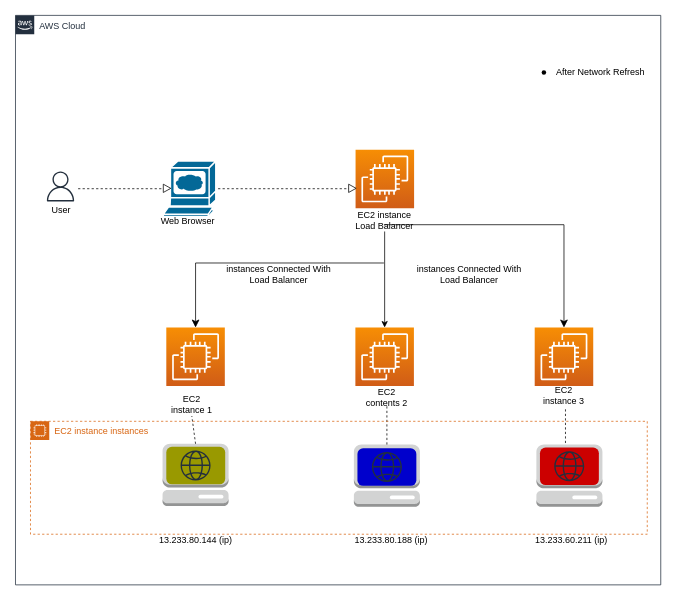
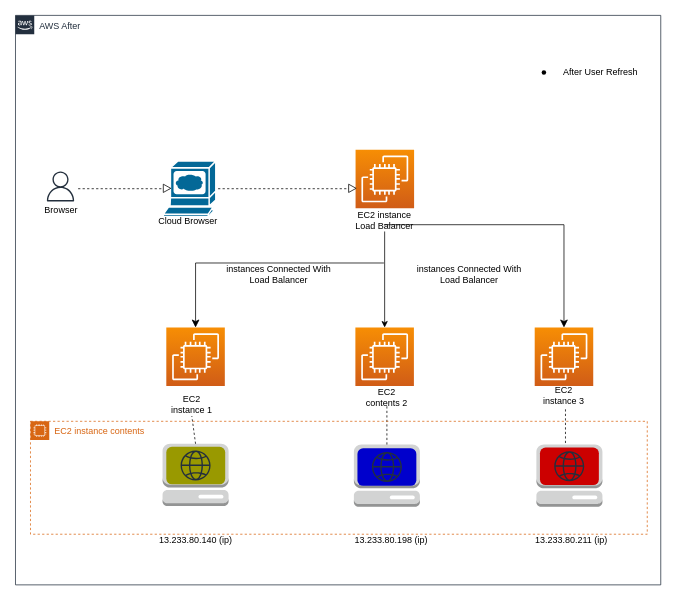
  <mxCell id="0" />
  <mxCell id="1" parent="0" />
- <mxCell id="2" value="AWS Cloud" style="points=[[0,0],[0.25,0],[0.5,0],[0.75,0],[1,0],[1,0.25],[1,0.5],[1,0.75],[1,1],[0.75,1],[0.5,1],[0.25,1],[0,1],[0,0.75],[0,0.5],[0,0.25]];outlineConnect=0;gradientColor=none;html=1;whiteSpace=wrap;fontSize=12;fontStyle=0;container=1;pointerEvents=0;collapsible=0;recursiveResize=0;shape=mxgraph.aws4.group;grIcon=mxgraph.aws4.group_aws_cloud_alt;strokeColor=#232F3E;fillColor=none;verticalAlign=top;align=left;spacingLeft=30;fontColor=#232F3E;dashed=0;" parent="1" vertex="1"><mxGeometry x="20" y="20" width="860" height="759" as="geometry" /></mxCell>
+ <mxCell id="2" value="AWS After" style="points=[[0,0],[0.25,0],[0.5,0],[0.75,0],[1,0],[1,0.25],[1,0.5],[1,0.75],[1,1],[0.75,1],[0.5,1],[0.25,1],[0,1],[0,0.75],[0,0.5],[0,0.25]];outlineConnect=0;gradientColor=none;html=1;whiteSpace=wrap;fontSize=12;fontStyle=0;container=1;pointerEvents=0;collapsible=0;recursiveResize=0;shape=mxgraph.aws4.group;grIcon=mxgraph.aws4.group_aws_cloud_alt;strokeColor=#232F3E;fillColor=none;verticalAlign=top;align=left;spacingLeft=30;fontColor=#232F3E;dashed=0;" parent="1" vertex="1"><mxGeometry x="20" y="20" width="860" height="759" as="geometry" /></mxCell>
  <mxCell id="3" value="" style="outlineConnect=0;dashed=0;verticalLabelPosition=bottom;verticalAlign=top;align=center;html=1;shape=mxgraph.aws3.management_console;fillColor=#D2D3D3;gradientColor=none;" parent="2" vertex="1"><mxGeometry x="196" y="571" width="88" height="83" as="geometry" /></mxCell>
  <mxCell id="4" value="" style="sketch=0;points=[[0,0,0],[0.25,0,0],[0.5,0,0],[0.75,0,0],[1,0,0],[0,1,0],[0.25,1,0],[0.5,1,0],[0.75,1,0],[1,1,0],[0,0.25,0],[0,0.5,0],[0,0.75,0],[1,0.25,0],[1,0.5,0],[1,0.75,0]];outlineConnect=0;fontColor=#232F3E;gradientColor=#F78E04;gradientDirection=north;fillColor=#D05C17;strokeColor=#ffffff;dashed=0;verticalLabelPosition=bottom;verticalAlign=top;align=center;html=1;fontSize=12;fontStyle=0;aspect=fixed;shape=mxgraph.aws4.resourceIcon;resIcon=mxgraph.aws4.ec2;" parent="2" vertex="1"><mxGeometry x="453.25" y="179" width="78" height="78" as="geometry" /></mxCell>
  <mxCell id="5" value="" style="sketch=0;points=[[0,0,0],[0.25,0,0],[0.5,0,0],[0.75,0,0],[1,0,0],[0,1,0],[0.25,1,0],[0.5,1,0],[0.75,1,0],[1,1,0],[0,0.25,0],[0,0.5,0],[0,0.75,0],[1,0.25,0],[1,0.5,0],[1,0.75,0]];outlineConnect=0;fontColor=#232F3E;gradientColor=#F78E04;gradientDirection=north;fillColor=#D05C17;strokeColor=#ffffff;dashed=0;verticalLabelPosition=bottom;verticalAlign=top;align=center;html=1;fontSize=12;fontStyle=0;aspect=fixed;shape=mxgraph.aws4.resourceIcon;resIcon=mxgraph.aws4.ec2;" parent="2" vertex="1"><mxGeometry x="201" y="416" width="78" height="78" as="geometry" /></mxCell>
  <mxCell id="6" value="" style="sketch=0;points=[[0,0,0],[0.25,0,0],[0.5,0,0],[0.75,0,0],[1,0,0],[0,1,0],[0.25,1,0],[0.5,1,0],[0.75,1,0],[1,1,0],[0,0.25,0],[0,0.5,0],[0,0.75,0],[1,0.25,0],[1,0.5,0],[1,0.75,0]];outlineConnect=0;fontColor=#232F3E;gradientColor=#F78E04;gradientDirection=north;fillColor=#D05C17;strokeColor=#ffffff;dashed=0;verticalLabelPosition=bottom;verticalAlign=top;align=center;html=1;fontSize=12;fontStyle=0;aspect=fixed;shape=mxgraph.aws4.resourceIcon;resIcon=mxgraph.aws4.ec2;" parent="2" vertex="1"><mxGeometry x="692" y="416" width="78" height="78" as="geometry" /></mxCell>
  <mxCell id="7" value="" style="sketch=0;points=[[0,0,0],[0.25,0,0],[0.5,0,0],[0.75,0,0],[1,0,0],[0,1,0],[0.25,1,0],[0.5,1,0],[0.75,1,0],[1,1,0],[0,0.25,0],[0,0.5,0],[0,0.75,0],[1,0.25,0],[1,0.5,0],[1,0.75,0]];outlineConnect=0;fontColor=#232F3E;gradientColor=#F78E04;gradientDirection=north;fillColor=#D05C17;strokeColor=#ffffff;dashed=0;verticalLabelPosition=bottom;verticalAlign=top;align=center;html=1;fontSize=12;fontStyle=0;aspect=fixed;shape=mxgraph.aws4.resourceIcon;resIcon=mxgraph.aws4.ec2;" parent="2" vertex="1"><mxGeometry x="453" y="416" width="78" height="78" as="geometry" /></mxCell>
  <mxCell id="8" value="" style="edgeStyle=segmentEdgeStyle;endArrow=classic;html=1;curved=0;rounded=0;endSize=8;startSize=8;entryX=0.5;entryY=0;entryDx=0;entryDy=0;entryPerimeter=0;" parent="2" target="5" edge="1"><mxGeometry width="50" height="50" relative="1" as="geometry"><mxPoint x="491" y="330" as="sourcePoint" /><mxPoint x="240" y="410" as="targetPoint" /><Array as="points"><mxPoint x="240" y="330" /></Array></mxGeometry></mxCell>
  <mxCell id="9" value="EC2 instance Load Balancer" style="text;strokeColor=none;align=center;fillColor=none;html=1;verticalAlign=middle;whiteSpace=wrap;rounded=0;" parent="2" vertex="1"><mxGeometry x="447" y="258" width="90" height="30" as="geometry" /></mxCell>
  <mxCell id="10" value="" style="endArrow=classic;html=1;rounded=0;entryX=0.5;entryY=0;entryDx=0;entryDy=0;entryPerimeter=0;exitX=0.5;exitY=1;exitDx=0;exitDy=0;" parent="2" source="9" target="7" edge="1"><mxGeometry width="50" height="50" relative="1" as="geometry"><mxPoint x="501" y="329" as="sourcePoint" /><mxPoint x="551" y="279" as="targetPoint" /></mxGeometry></mxCell>
  <mxCell id="11" value="EC2 instance 1" style="text;strokeColor=none;align=center;fillColor=none;html=1;verticalAlign=middle;whiteSpace=wrap;rounded=0;" parent="2" vertex="1"><mxGeometry x="205" y="504" width="60" height="30" as="geometry" /></mxCell>
  <mxCell id="12" value="EC2 contents 2" style="text;strokeColor=none;align=center;fillColor=none;html=1;verticalAlign=middle;whiteSpace=wrap;rounded=0;" parent="2" vertex="1"><mxGeometry x="465" y="494" width="60" height="30" as="geometry" /></mxCell>
  <mxCell id="13" value="EC2 instance 3" style="text;strokeColor=none;align=center;fillColor=none;html=1;verticalAlign=middle;whiteSpace=wrap;rounded=0;" parent="2" vertex="1"><mxGeometry x="701" y="492" width="60" height="30" as="geometry" /></mxCell>
  <mxCell id="14" value="" style="endArrow=none;dashed=1;html=1;rounded=0;exitX=0.5;exitY=0;exitDx=0;exitDy=0;exitPerimeter=0;entryX=0.5;entryY=1;entryDx=0;entryDy=0;" parent="2" source="3" target="11" edge="1"><mxGeometry width="50" height="50" relative="1" as="geometry"><mxPoint x="239.5" y="539" as="sourcePoint" /><mxPoint x="240" y="530" as="targetPoint" /><Array as="points" /></mxGeometry></mxCell>
  <mxCell id="15" value="" style="rounded=1;whiteSpace=wrap;html=1;strokeWidth=2;fillWeight=4;hachureGap=8;hachureAngle=45;fillColor=#999900;strokeColor=none;" parent="2" vertex="1"><mxGeometry x="201" y="575" width="78.5" height="50" as="geometry" /></mxCell>
  <mxCell id="16" value="" style="outlineConnect=0;dashed=0;verticalLabelPosition=bottom;verticalAlign=top;align=center;html=1;shape=mxgraph.aws3.management_console;fillColor=#D2D3D3;gradientColor=none;" parent="2" vertex="1"><mxGeometry x="451" y="572" width="88" height="83" as="geometry" /></mxCell>
  <mxCell id="17" value="" style="outlineConnect=0;dashed=0;verticalLabelPosition=bottom;verticalAlign=top;align=center;html=1;shape=mxgraph.aws3.management_console;fillColor=#D2D3D3;gradientColor=none;" parent="2" vertex="1"><mxGeometry x="694.25" y="572" width="88" height="83" as="geometry" /></mxCell>
  <mxCell id="18" value="" style="rounded=1;whiteSpace=wrap;html=1;strokeWidth=2;fillWeight=4;hachureGap=8;hachureAngle=45;fillColor=#0000CC;strokeColor=none;" parent="2" vertex="1"><mxGeometry x="455.75" y="577" width="78.5" height="50" as="geometry" /></mxCell>
  <mxCell id="19" value="" style="rounded=1;whiteSpace=wrap;html=1;strokeWidth=2;fillWeight=4;hachureGap=8;hachureAngle=45;fillColor=#CC0000;strokeColor=none;" parent="2" vertex="1"><mxGeometry x="699" y="576" width="78.5" height="50" as="geometry" /></mxCell>
  <mxCell id="20" value="" style="endArrow=none;dashed=1;html=1;rounded=0;exitX=0.5;exitY=0;exitDx=0;exitDy=0;exitPerimeter=0;" parent="2" source="16" edge="1"><mxGeometry width="50" height="50" relative="1" as="geometry"><mxPoint x="490" y="572" as="sourcePoint" /><mxPoint x="495" y="520" as="targetPoint" /><Array as="points" /></mxGeometry></mxCell>
  <mxCell id="21" value="" style="endArrow=none;dashed=1;html=1;rounded=0;entryX=0.5;entryY=1;entryDx=0;entryDy=0;" parent="2" edge="1"><mxGeometry width="50" height="50" relative="1" as="geometry"><mxPoint x="733" y="570" as="sourcePoint" /><mxPoint x="733" y="522" as="targetPoint" /><Array as="points" /></mxGeometry></mxCell>
  <mxCell id="22" value="" style="sketch=0;outlineConnect=0;fontColor=#232F3E;gradientColor=none;fillColor=#232F3D;strokeColor=none;dashed=0;verticalLabelPosition=bottom;verticalAlign=top;align=center;html=1;fontSize=12;fontStyle=0;aspect=fixed;pointerEvents=1;shape=mxgraph.aws4.globe;" parent="2" vertex="1"><mxGeometry x="475" y="582" width="40" height="40" as="geometry" /></mxCell>
  <mxCell id="23" value="" style="sketch=0;outlineConnect=0;fontColor=#232F3E;gradientColor=none;fillColor=#232F3D;strokeColor=none;dashed=0;verticalLabelPosition=bottom;verticalAlign=top;align=center;html=1;fontSize=12;fontStyle=0;aspect=fixed;pointerEvents=1;shape=mxgraph.aws4.globe;" parent="2" vertex="1"><mxGeometry x="220" y="580" width="40" height="40" as="geometry" /></mxCell>
  <mxCell id="24" value="" style="sketch=0;outlineConnect=0;fontColor=#232F3E;gradientColor=none;fillColor=#232F3D;strokeColor=none;dashed=0;verticalLabelPosition=bottom;verticalAlign=top;align=center;html=1;fontSize=12;fontStyle=0;aspect=fixed;pointerEvents=1;shape=mxgraph.aws4.globe;" parent="2" vertex="1"><mxGeometry x="718" y="581" width="40" height="40" as="geometry" /></mxCell>
  <mxCell id="25" value="" style="endArrow=none;dashed=1;html=1;rounded=0;shadow=0;anchorPointDirection=1;snapToPoint=0;" parent="2" edge="1"><mxGeometry width="50" height="50" relative="1" as="geometry"><mxPoint x="270" y="231" as="sourcePoint" /><mxPoint x="450" y="231" as="targetPoint" /><Array as="points" /></mxGeometry></mxCell>
  <mxCell id="26" style="edgeStyle=orthogonalEdgeStyle;rounded=0;orthogonalLoop=1;jettySize=auto;html=1;exitX=0.135;exitY=0.5;exitDx=0;exitDy=0;exitPerimeter=0;entryX=1.105;entryY=0.575;entryDx=0;entryDy=0;entryPerimeter=0;endArrow=none;endFill=0;dashed=1;" parent="2" source="27" target="35" edge="1"><mxGeometry relative="1" as="geometry" /></mxCell>
  <mxCell id="27" value="" style="shape=mxgraph.cisco.computers_and_peripherals.web_browser;html=1;pointerEvents=1;dashed=0;fillColor=#036897;strokeColor=#ffffff;strokeWidth=2;verticalLabelPosition=bottom;verticalAlign=top;align=center;outlineConnect=0;" parent="2" vertex="1"><mxGeometry x="197" y="194" width="70" height="74" as="geometry" /></mxCell>
- <mxCell id="28" value="Web Browser" style="text;strokeColor=none;align=center;fillColor=none;html=1;verticalAlign=middle;whiteSpace=wrap;rounded=0;" parent="2" vertex="1"><mxGeometry x="175" y="260" width="110" height="30" as="geometry" /></mxCell>
- <mxCell id="29" value="13.233.60.211 (ip)" style="text;strokeColor=none;align=center;fillColor=none;html=1;verticalAlign=middle;whiteSpace=wrap;rounded=0;" parent="2" vertex="1"><mxGeometry x="685" y="685" width="112" height="30" as="geometry" /></mxCell>
- <mxCell id="30" value="After Network Refresh" style="text;strokeColor=none;align=center;fillColor=none;html=1;verticalAlign=middle;whiteSpace=wrap;rounded=0;" parent="2" vertex="1"><mxGeometry x="710" y="61" width="140" height="30" as="geometry" /></mxCell>
+ <mxCell id="28" value="Cloud Browser" style="text;strokeColor=none;align=center;fillColor=none;html=1;verticalAlign=middle;whiteSpace=wrap;rounded=0;" parent="2" vertex="1"><mxGeometry x="175" y="260" width="110" height="30" as="geometry" /></mxCell>
+ <mxCell id="29" value="13.233.80.211 (ip)" style="text;strokeColor=none;align=center;fillColor=none;html=1;verticalAlign=middle;whiteSpace=wrap;rounded=0;" parent="2" vertex="1"><mxGeometry x="685" y="685" width="112" height="30" as="geometry" /></mxCell>
+ <mxCell id="30" value="After User Refresh" style="text;strokeColor=none;align=center;fillColor=none;html=1;verticalAlign=middle;whiteSpace=wrap;rounded=0;" parent="2" vertex="1"><mxGeometry x="710" y="61" width="140" height="30" as="geometry" /></mxCell>
  <mxCell id="31" value="" style="shape=waypoint;sketch=0;size=6;pointerEvents=1;points=[];fillColor=none;resizable=0;rotatable=0;perimeter=centerPerimeter;snapToPoint=1;" parent="2" vertex="1"><mxGeometry x="694.25" y="66" width="20" height="20" as="geometry" /></mxCell>
- <mxCell id="32" value="EC2 instance instances" style="points=[[0,0],[0.25,0],[0.5,0],[0.75,0],[1,0],[1,0.25],[1,0.5],[1,0.75],[1,1],[0.75,1],[0.5,1],[0.25,1],[0,1],[0,0.75],[0,0.5],[0,0.25]];outlineConnect=0;gradientColor=none;html=1;whiteSpace=wrap;fontSize=12;fontStyle=0;container=1;pointerEvents=0;collapsible=0;recursiveResize=0;shape=mxgraph.aws4.group;grIcon=mxgraph.aws4.group_ec2_instance_contents;strokeColor=#D86613;fillColor=none;verticalAlign=top;align=left;spacingLeft=30;fontColor=#D86613;dashed=1;" parent="2" vertex="1"><mxGeometry x="20" y="541" width="822" height="150.5" as="geometry" /></mxCell>
+ <mxCell id="32" value="EC2 instance contents" style="points=[[0,0],[0.25,0],[0.5,0],[0.75,0],[1,0],[1,0.25],[1,0.5],[1,0.75],[1,1],[0.75,1],[0.5,1],[0.25,1],[0,1],[0,0.75],[0,0.5],[0,0.25]];outlineConnect=0;gradientColor=none;html=1;whiteSpace=wrap;fontSize=12;fontStyle=0;container=1;pointerEvents=0;collapsible=0;recursiveResize=0;shape=mxgraph.aws4.group;grIcon=mxgraph.aws4.group_ec2_instance_contents;strokeColor=#D86613;fillColor=none;verticalAlign=top;align=left;spacingLeft=30;fontColor=#D86613;dashed=1;" parent="2" vertex="1"><mxGeometry x="20" y="541" width="822" height="150.5" as="geometry" /></mxCell>
  <mxCell id="33" value="instances Connected With Load Balancer" style="text;strokeColor=none;align=center;fillColor=none;html=1;verticalAlign=middle;whiteSpace=wrap;rounded=0;" parent="2" vertex="1"><mxGeometry x="271.25" y="330" width="160" height="30" as="geometry" /></mxCell>
  <mxCell id="34" value="instances Connected With Load Balancer" style="text;strokeColor=none;align=center;fillColor=none;html=1;verticalAlign=middle;whiteSpace=wrap;rounded=0;" parent="2" vertex="1"><mxGeometry x="525" y="330" width="160" height="30" as="geometry" /></mxCell>
  <mxCell id="35" value="" style="sketch=0;outlineConnect=0;fontColor=#232F3E;gradientColor=none;fillColor=#232F3D;strokeColor=none;dashed=0;verticalLabelPosition=bottom;verticalAlign=top;align=center;html=1;fontSize=12;fontStyle=0;aspect=fixed;pointerEvents=1;shape=mxgraph.aws4.user;" parent="2" vertex="1"><mxGeometry x="40" y="208" width="40" height="40" as="geometry" /></mxCell>
- <mxCell id="36" value="User" style="text;strokeColor=none;align=center;fillColor=none;html=1;verticalAlign=middle;whiteSpace=wrap;rounded=0;" parent="2" vertex="1"><mxGeometry x="30.5" y="245" width="60" height="30" as="geometry" /></mxCell>
- <mxCell id="37" value="13.233.80.144 (ip)" style="text;strokeColor=none;align=center;fillColor=none;html=1;verticalAlign=middle;whiteSpace=wrap;rounded=0;" parent="2" vertex="1"><mxGeometry x="186.5" y="685" width="107" height="30" as="geometry" /></mxCell>
- <mxCell id="38" value="13.233.80.188 (ip)" style="text;strokeColor=none;align=center;fillColor=none;html=1;verticalAlign=middle;whiteSpace=wrap;rounded=0;" parent="2" vertex="1"><mxGeometry x="451" y="685" width="100" height="30" as="geometry" /></mxCell>
+ <mxCell id="36" value="Browser" style="text;strokeColor=none;align=center;fillColor=none;html=1;verticalAlign=middle;whiteSpace=wrap;rounded=0;" parent="2" vertex="1"><mxGeometry x="30.5" y="245" width="60" height="30" as="geometry" /></mxCell>
+ <mxCell id="37" value="13.233.80.140 (ip)" style="text;strokeColor=none;align=center;fillColor=none;html=1;verticalAlign=middle;whiteSpace=wrap;rounded=0;" parent="2" vertex="1"><mxGeometry x="186.5" y="685" width="107" height="30" as="geometry" /></mxCell>
+ <mxCell id="38" value="13.233.80.198 (ip)" style="text;strokeColor=none;align=center;fillColor=none;html=1;verticalAlign=middle;whiteSpace=wrap;rounded=0;" parent="2" vertex="1"><mxGeometry x="451" y="685" width="100" height="30" as="geometry" /></mxCell>
  <mxCell id="39" value="" style="edgeStyle=segmentEdgeStyle;endArrow=classic;html=1;curved=0;rounded=0;endSize=8;startSize=8;entryX=0.5;entryY=0;entryDx=0;entryDy=0;entryPerimeter=0;" parent="1" target="6" edge="1"><mxGeometry width="50" height="50" relative="1" as="geometry"><mxPoint x="511" y="299" as="sourcePoint" /><mxPoint x="561" y="239" as="targetPoint" /><Array as="points"><mxPoint x="751" y="299" /></Array></mxGeometry></mxCell>
  <mxCell id="40" value="" style="triangle;whiteSpace=wrap;html=1;" parent="1" vertex="1"><mxGeometry x="464" y="245" width="10" height="11" as="geometry" /></mxCell>
  <mxCell id="41" value="" style="triangle;whiteSpace=wrap;html=1;" parent="1" vertex="1"><mxGeometry x="217" y="245" width="10" height="11" as="geometry" /></mxCell>
